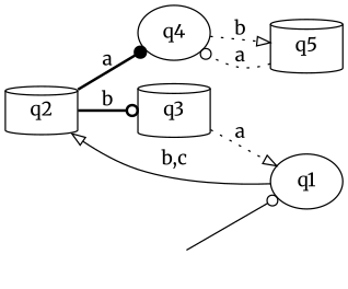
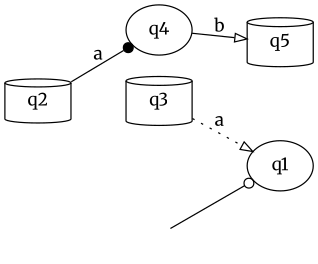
  digraph {
    fontname=Merriweather
    rankdir=LR
    node [fontname=Merriweather margin=0.1 shape=cylinder]
    edge [arrowhead=odot fontname=Merriweather style=dotted]
    q2 [margin=0]
    q3
    q4 [shape=ellipse]
    q1 [shape=ellipse]
    q5
    " " [color=white width=0]
-   q2 -> q3 [label=b style=bold]
-   q2 -> q4 [arrowhead=dot label=a style=bold]
+   q2 -> q4 [arrowhead=dot label=a style=solid]
    q3 -> q1 [arrowhead=onormal label=a]
-   q4 -> q5 [arrowhead=onormal label=b]
-   q1 -> q2 [arrowhead=onormal label="b,c" style=solid]
-   q5 -> q4 [label=a]
+   q4 -> q5 [arrowhead=onormal label=b style=solid]
    " " -> q1 [style=solid]
  }
